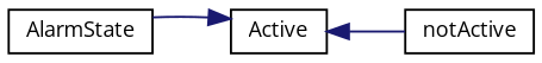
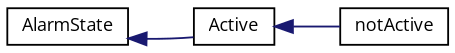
  digraph {
    fontname="Open Sans"
    rankdir=LR
    node [color=black fillcolor=white fontname="Open Sans" fontsize=10 shape=record style=filled]
    edge [color=midnightblue dir=back fontname="Open Sans" fontsize=10 labelfontname=Helvetica labelfontsize=10 style=solid]
    n1 [height=0.2 label=AlarmState width=0.4]
    n2 [height=0.2 label=Active width=0.4]
    n3 [height=0.2 label=notActive width=0.4]
-   n2 -> n1
+   n1 -> n2
    n2 -> n3
  }
